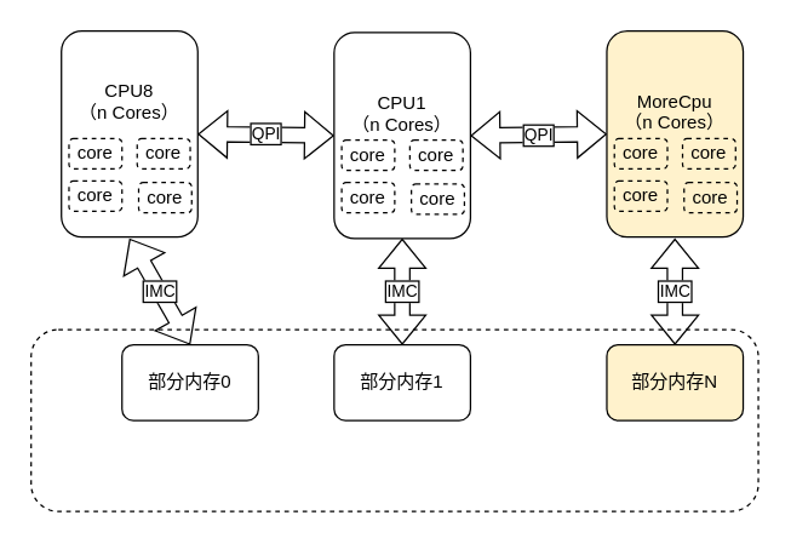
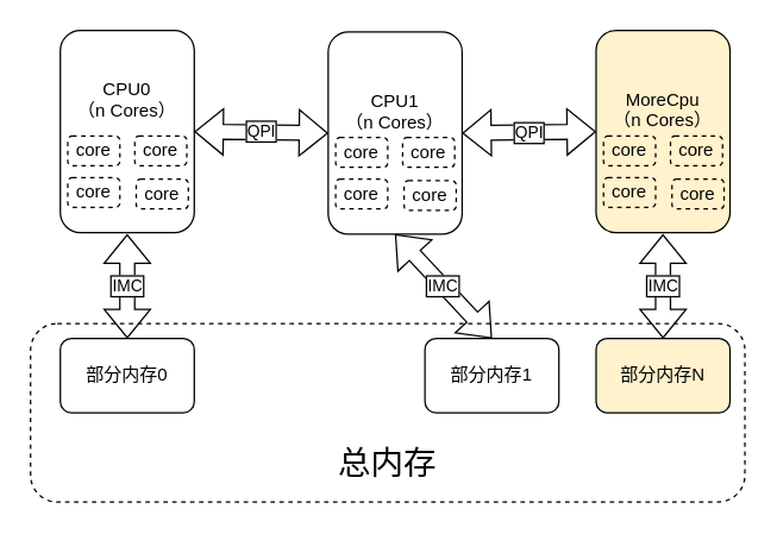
  <mxCell id="0" />
  <mxCell id="1" parent="0" />
- <mxCell id="2" value="CPU8&lt;br&gt;（n Cores）&lt;br&gt;&lt;br&gt;&lt;br&gt;&lt;br&gt;" style="rounded=1;whiteSpace=wrap;html=1;labelPosition=center;verticalLabelPosition=middle;align=center;verticalAlign=middle;" vertex="1" parent="1"><mxGeometry x="40" y="20" width="90" height="136" as="geometry" /></mxCell>
- <mxCell id="3" value="部分内存0" style="rounded=1;whiteSpace=wrap;html=1;" vertex="1" parent="1"><mxGeometry x="80" y="227" width="90" height="50" as="geometry" /></mxCell>
+ <mxCell id="2" value="CPU0&lt;br&gt;（n Cores）&lt;br&gt;&lt;br&gt;&lt;br&gt;&lt;br&gt;" style="rounded=1;whiteSpace=wrap;html=1;labelPosition=center;verticalLabelPosition=middle;align=center;verticalAlign=middle;" vertex="1" parent="1"><mxGeometry x="40" y="20" width="90" height="136" as="geometry" /></mxCell>
+ <mxCell id="3" value="部分内存0" style="rounded=1;whiteSpace=wrap;html=1;" vertex="1" parent="1"><mxGeometry x="40" y="227" width="90" height="50" as="geometry" /></mxCell>
  <mxCell id="4" value="IMC" style="shape=flexArrow;endArrow=classic;startArrow=classic;html=1;rounded=0;labelBorderColor=default;exitX=0.5;exitY=0;exitDx=0;exitDy=0;" edge="1" parent="1" source="3"><mxGeometry width="100" height="100" relative="1" as="geometry"><mxPoint x="84.66" y="217" as="sourcePoint" /><mxPoint x="84.94" y="157" as="targetPoint" /></mxGeometry></mxCell>
- <mxCell id="5" value="部分内存1" style="rounded=1;whiteSpace=wrap;html=1;" vertex="1" parent="1"><mxGeometry x="220" y="227" width="90" height="50" as="geometry" /></mxCell>
+ <mxCell id="5" value="部分内存1" style="rounded=1;whiteSpace=wrap;html=1;" vertex="1" parent="1"><mxGeometry x="285" y="227" width="90" height="50" as="geometry" /></mxCell>
  <mxCell id="6" value="IMC" style="shape=flexArrow;endArrow=classic;startArrow=classic;html=1;rounded=0;labelBorderColor=default;exitX=0.5;exitY=0;exitDx=0;exitDy=0;" edge="1" parent="1" source="5"><mxGeometry width="100" height="100" relative="1" as="geometry"><mxPoint x="264.66" y="217" as="sourcePoint" /><mxPoint x="264.94" y="157" as="targetPoint" /></mxGeometry></mxCell>
  <mxCell id="7" value="部分内存N" style="rounded=1;whiteSpace=wrap;html=1;fillColor=#fff2cc;" vertex="1" parent="1"><mxGeometry x="400" y="227" width="90" height="50" as="geometry" /></mxCell>
  <mxCell id="8" value="IMC" style="shape=flexArrow;endArrow=classic;startArrow=classic;html=1;rounded=0;labelBorderColor=default;exitX=0.5;exitY=0;exitDx=0;exitDy=0;" edge="1" parent="1" source="7"><mxGeometry width="100" height="100" relative="1" as="geometry"><mxPoint x="444.66" y="217" as="sourcePoint" /><mxPoint x="444.94" y="157" as="targetPoint" /></mxGeometry></mxCell>
  <mxCell id="9" value="QPI" style="shape=flexArrow;endArrow=classic;startArrow=classic;html=1;rounded=0;labelBorderColor=default;exitX=1;exitY=0.5;exitDx=0;exitDy=0;entryX=0;entryY=0.5;entryDx=0;entryDy=0;" edge="1" parent="1" source="2" target="17"><mxGeometry width="100" height="100" relative="1" as="geometry"><mxPoint x="120" y="427" as="sourcePoint" /><mxPoint x="220" y="138.24" as="targetPoint" /></mxGeometry></mxCell>
  <mxCell id="10" value="QPI" style="shape=flexArrow;endArrow=classic;startArrow=classic;html=1;rounded=0;labelBorderColor=default;exitX=1;exitY=0.5;exitDx=0;exitDy=0;entryX=0;entryY=0.5;entryDx=0;entryDy=0;" edge="1" parent="1" source="17" target="22"><mxGeometry width="100" height="100" relative="1" as="geometry"><mxPoint x="310" y="137" as="sourcePoint" /><mxPoint x="400" y="137" as="targetPoint" /></mxGeometry></mxCell>
  <mxCell id="11" value="" style="rounded=1;whiteSpace=wrap;html=1;dashed=1;fillColor=none;" vertex="1" parent="1"><mxGeometry x="20" y="217" width="480" height="120" as="geometry" /></mxCell>
+ <mxCell id="12" value="&lt;font style=&quot;font-size: 22px&quot;&gt;总内存&lt;/font&gt;" style="rounded=1;whiteSpace=wrap;html=1;fillColor=none;strokeColor=none;" vertex="1" parent="1"><mxGeometry x="180" y="297" width="160" height="30" as="geometry" /></mxCell>
  <mxCell id="13" value="core" style="rounded=1;whiteSpace=wrap;html=1;fontSize=12;fillColor=none;dashed=1;" vertex="1" parent="1"><mxGeometry x="45" y="91" width="35" height="20" as="geometry" /></mxCell>
  <mxCell id="14" value="core" style="rounded=1;whiteSpace=wrap;html=1;fontSize=12;fillColor=none;dashed=1;" vertex="1" parent="1"><mxGeometry x="90" y="91" width="35" height="20" as="geometry" /></mxCell>
  <mxCell id="15" value="core" style="rounded=1;whiteSpace=wrap;html=1;fontSize=12;fillColor=none;dashed=1;" vertex="1" parent="1"><mxGeometry x="45" y="119" width="35" height="20" as="geometry" /></mxCell>
  <mxCell id="16" value="core" style="rounded=1;whiteSpace=wrap;html=1;fontSize=12;fillColor=none;dashed=1;" vertex="1" parent="1"><mxGeometry x="91" y="120" width="35" height="20" as="geometry" /></mxCell>
  <mxCell id="17" value="CPU1&lt;br&gt;（n Cores）&lt;br&gt;&lt;br&gt;&lt;br&gt;" style="rounded=1;whiteSpace=wrap;html=1;labelPosition=center;verticalLabelPosition=middle;align=center;verticalAlign=middle;" vertex="1" parent="1"><mxGeometry x="220" y="21" width="90" height="136" as="geometry" /></mxCell>
  <mxCell id="18" value="core" style="rounded=1;whiteSpace=wrap;html=1;fontSize=12;fillColor=none;dashed=1;" vertex="1" parent="1"><mxGeometry x="225" y="92" width="35" height="20" as="geometry" /></mxCell>
  <mxCell id="19" value="core" style="rounded=1;whiteSpace=wrap;html=1;fontSize=12;fillColor=none;dashed=1;" vertex="1" parent="1"><mxGeometry x="270" y="92" width="35" height="20" as="geometry" /></mxCell>
  <mxCell id="20" value="core" style="rounded=1;whiteSpace=wrap;html=1;fontSize=12;fillColor=none;dashed=1;" vertex="1" parent="1"><mxGeometry x="225" y="120" width="35" height="20" as="geometry" /></mxCell>
  <mxCell id="21" value="core" style="rounded=1;whiteSpace=wrap;html=1;fontSize=12;fillColor=none;dashed=1;" vertex="1" parent="1"><mxGeometry x="271" y="121" width="35" height="20" as="geometry" /></mxCell>
  <mxCell id="22" value="MoreCpu&lt;br&gt;（n Cores）&lt;br&gt;&lt;br&gt;&lt;br&gt;" style="rounded=1;whiteSpace=wrap;html=1;labelPosition=center;verticalLabelPosition=middle;align=center;verticalAlign=middle;fillColor=#fff2cc;" vertex="1" parent="1"><mxGeometry x="400" y="20" width="90" height="136" as="geometry" /></mxCell>
  <mxCell id="23" value="core" style="rounded=1;whiteSpace=wrap;html=1;fontSize=12;fillColor=none;dashed=1;" vertex="1" parent="1"><mxGeometry x="405" y="91" width="35" height="20" as="geometry" /></mxCell>
  <mxCell id="24" value="core" style="rounded=1;whiteSpace=wrap;html=1;fontSize=12;fillColor=none;dashed=1;" vertex="1" parent="1"><mxGeometry x="450" y="91" width="35" height="20" as="geometry" /></mxCell>
  <mxCell id="25" value="core" style="rounded=1;whiteSpace=wrap;html=1;fontSize=12;fillColor=none;dashed=1;" vertex="1" parent="1"><mxGeometry x="405" y="119" width="35" height="20" as="geometry" /></mxCell>
  <mxCell id="26" value="core" style="rounded=1;whiteSpace=wrap;html=1;fontSize=12;fillColor=none;dashed=1;" vertex="1" parent="1"><mxGeometry x="451" y="120" width="35" height="20" as="geometry" /></mxCell>
